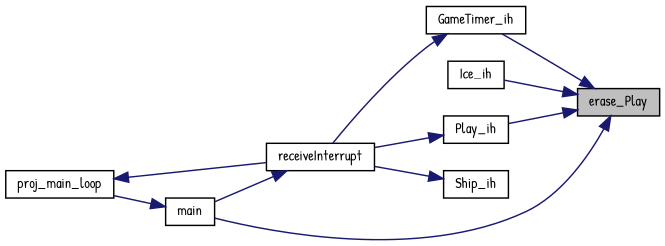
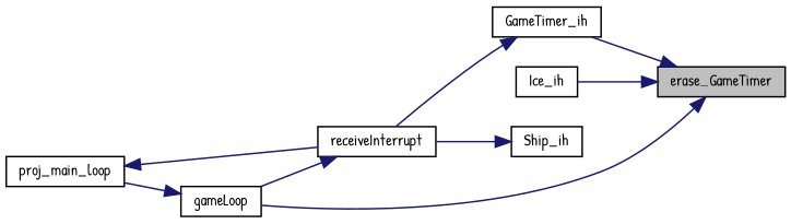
  digraph {
    fontname="Patrick Hand"
    rankdir=RL
    node [color=black fillcolor=white fontname="Patrick Hand" fontsize=10 shape=record style=filled]
    edge [color=midnightblue dir=back fontname="Patrick Hand" fontsize=10 labelfontname=Helvetica labelfontsize=10 style=solid]
-   n1 [fillcolor=grey75 fontcolor=black height=0.2 label=erase_Play width=0.4]
+   n1 [fillcolor=grey75 fontcolor=black height=0.2 label=erase_GameTimer width=0.4]
    n2 [height=0.2 label=GameTimer_ih width=0.4]
    n3 [height=0.2 label=Ice_ih width=0.4]
-   n4 [height=0.2 label=Play_ih width=0.4]
-   n5 [height=0.2 label=main width=0.4]
+   n5 [height=0.2 label=gameLoop width=0.4]
    n6 [height=0.2 label=receiveInterrupt width=0.4]
    n7 [height=0.2 label=Ship_ih width=0.4]
    n8 [height=0.2 label=proj_main_loop width=0.4]
    n1 -> n2
    n1 -> n3
-   n1 -> n4
    n1 -> n5
    n2 -> n6
-   n4 -> n6
    n5 -> n8
    n6 -> n5
    n7 -> n6
    n8 -> n6
  }
